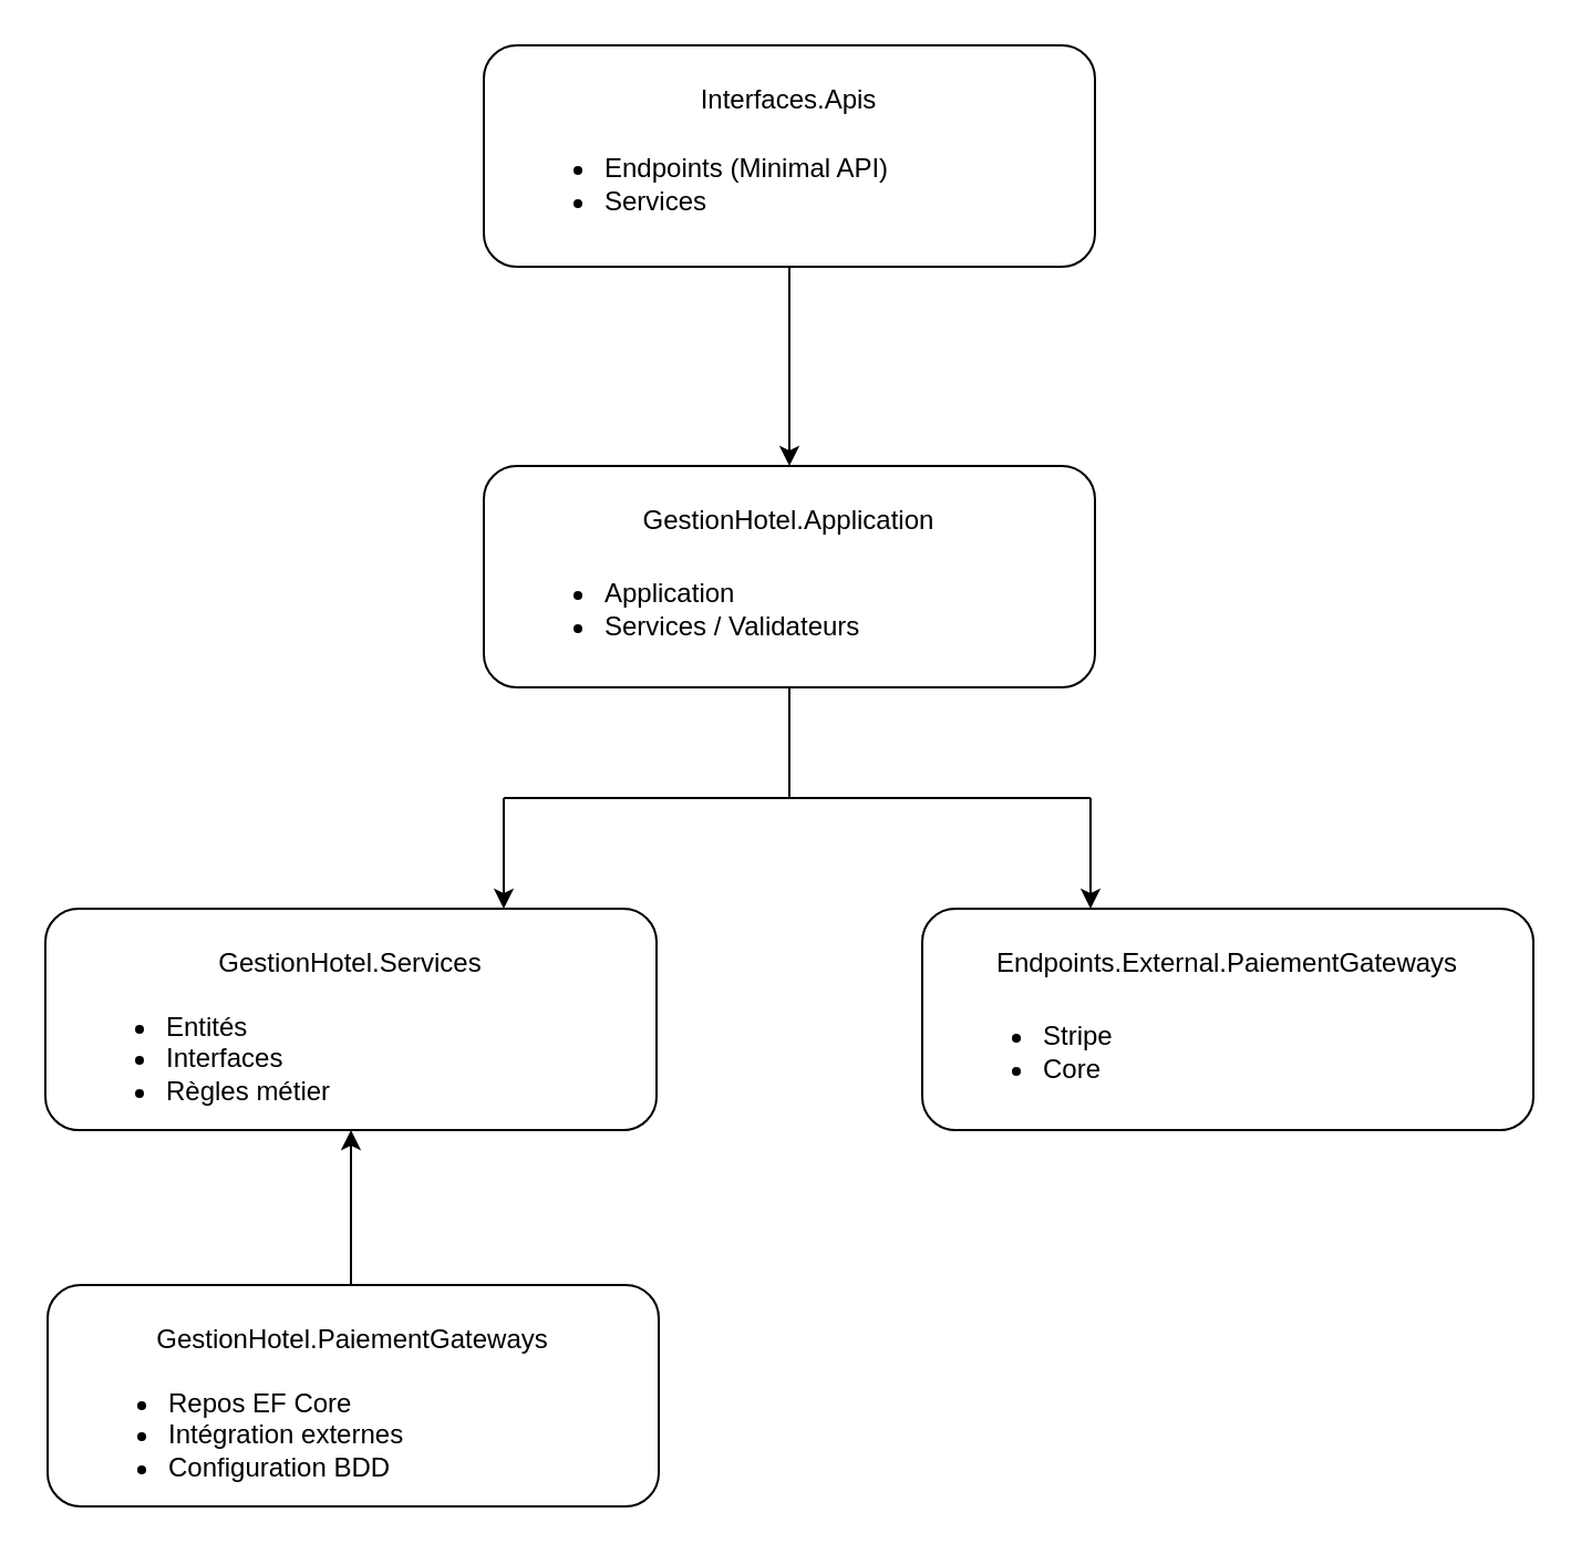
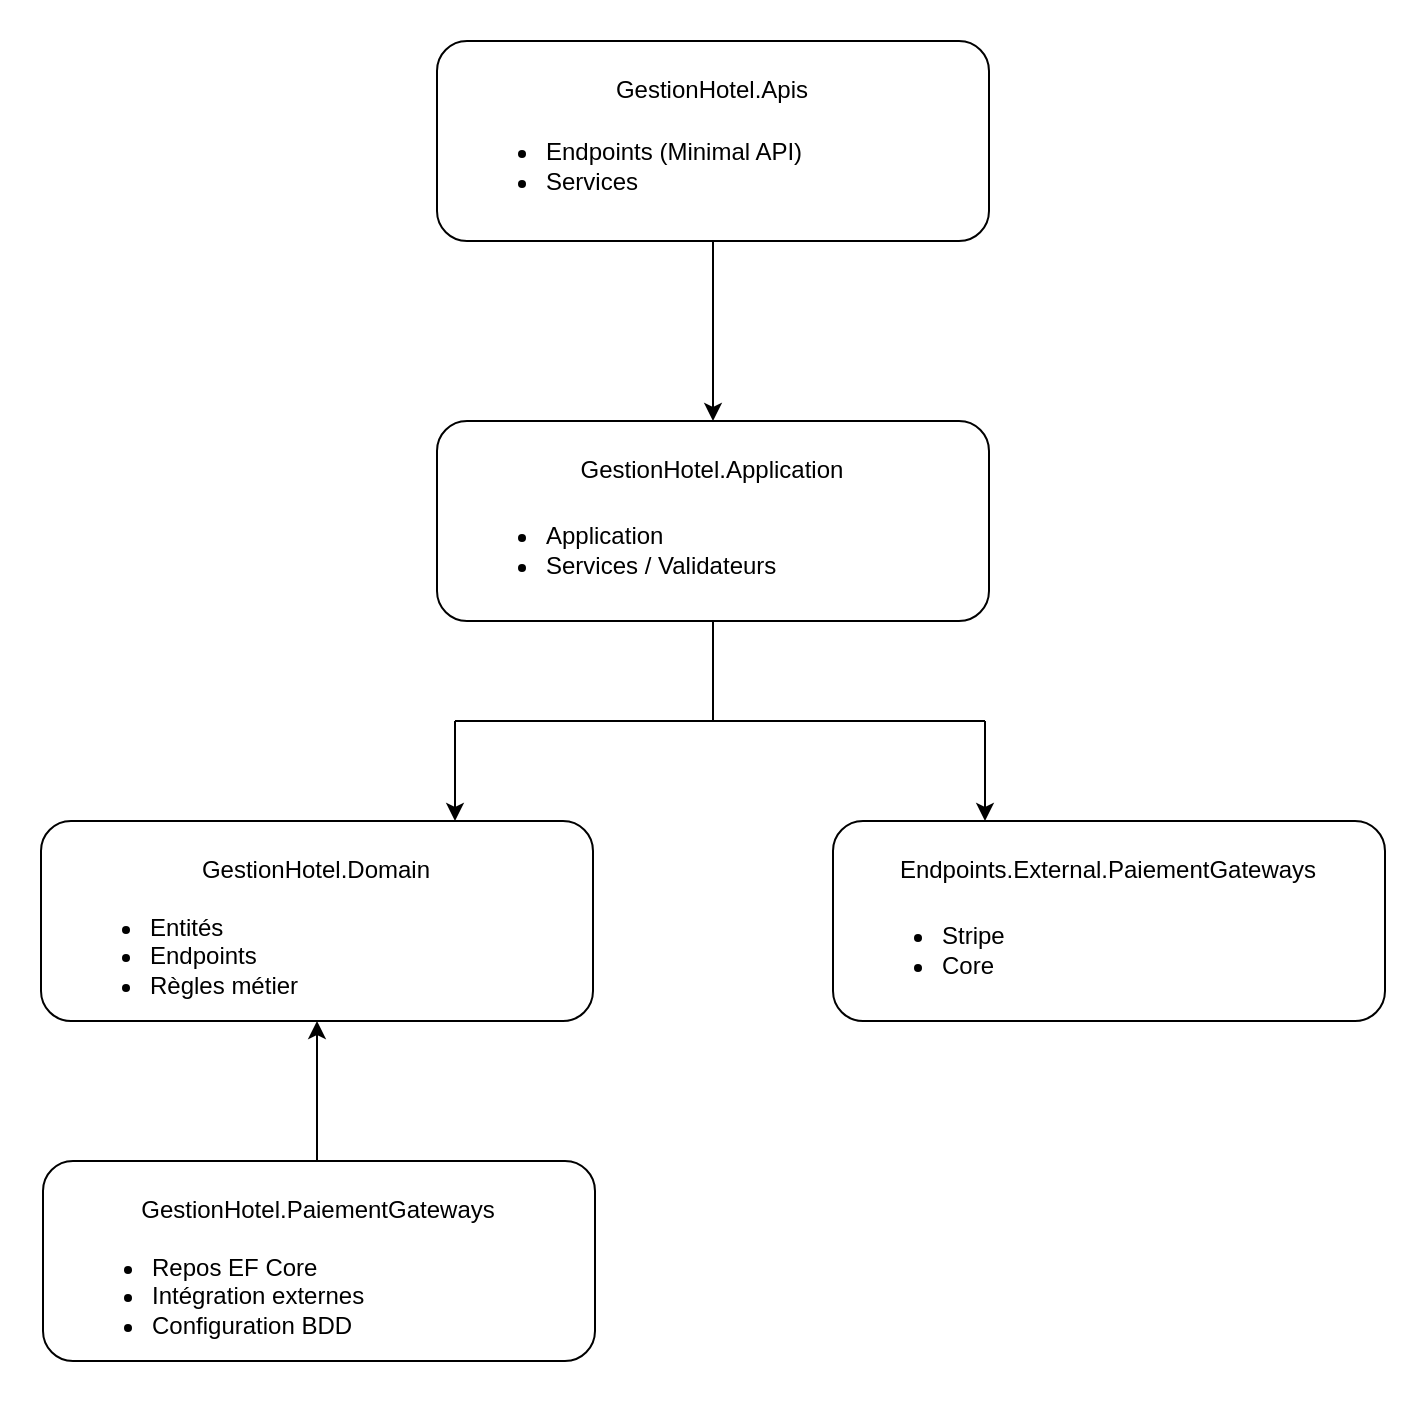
  <mxCell id="0" />
  <mxCell id="1" parent="0" />
  <mxCell id="2" value="" style="rounded=1;whiteSpace=wrap;html=1;" vertex="1" parent="1"><mxGeometry x="218" y="20" width="276" height="100" as="geometry" /></mxCell>
  <mxCell id="3" value="&lt;ul&gt;&lt;li&gt;&lt;span style=&quot;background-color: transparent; color: light-dark(rgb(0, 0, 0), rgb(255, 255, 255));&quot;&gt;Endpoints (Minimal API)&lt;/span&gt;&lt;/li&gt;&lt;li&gt;Services&lt;/li&gt;&lt;/ul&gt;" style="text;strokeColor=none;fillColor=none;html=1;whiteSpace=wrap;verticalAlign=middle;overflow=hidden;" vertex="1" parent="1"><mxGeometry x="231" y="50" width="250" height="65" as="geometry" /></mxCell>
- <mxCell id="4" value="Interfaces.Apis" style="text;strokeColor=none;align=center;fillColor=none;html=1;verticalAlign=middle;whiteSpace=wrap;rounded=0;" vertex="1" parent="1"><mxGeometry x="296" y="30" width="120" height="30" as="geometry" /></mxCell>
+ <mxCell id="4" value="GestionHotel.Apis" style="text;strokeColor=none;align=center;fillColor=none;html=1;verticalAlign=middle;whiteSpace=wrap;rounded=0;" vertex="1" parent="1"><mxGeometry x="296" y="30" width="120" height="30" as="geometry" /></mxCell>
  <mxCell id="5" value="" style="endArrow=classic;html=1;rounded=0;entryX=0.5;entryY=0;entryDx=0;entryDy=0;exitX=0.5;exitY=1;exitDx=0;exitDy=0;" edge="1" parent="1" source="2" target="6"><mxGeometry width="50" height="50" relative="1" as="geometry"><mxPoint x="342" y="150" as="sourcePoint" /><mxPoint x="372" y="190" as="targetPoint" /></mxGeometry></mxCell>
  <mxCell id="6" value="" style="rounded=1;whiteSpace=wrap;html=1;" vertex="1" parent="1"><mxGeometry x="218" y="210" width="276" height="100" as="geometry" /></mxCell>
  <mxCell id="7" value="&lt;ul&gt;&lt;li&gt;&lt;span style=&quot;background-color: transparent; color: light-dark(rgb(0, 0, 0), rgb(255, 255, 255));&quot;&gt;Application&lt;/span&gt;&lt;/li&gt;&lt;li&gt;&lt;span style=&quot;background-color: transparent; color: light-dark(rgb(0, 0, 0), rgb(255, 255, 255));&quot;&gt;Services / Validateurs&lt;/span&gt;&lt;/li&gt;&lt;/ul&gt;" style="text;strokeColor=none;fillColor=none;html=1;whiteSpace=wrap;verticalAlign=middle;overflow=hidden;" vertex="1" parent="1"><mxGeometry x="231" y="242" width="250" height="65" as="geometry" /></mxCell>
  <mxCell id="8" value="GestionHotel.Application" style="text;strokeColor=none;align=center;fillColor=none;html=1;verticalAlign=middle;whiteSpace=wrap;rounded=0;" vertex="1" parent="1"><mxGeometry x="219" y="220" width="274" height="30" as="geometry" /></mxCell>
  <mxCell id="9" value="" style="rounded=1;whiteSpace=wrap;html=1;" vertex="1" parent="1"><mxGeometry x="20" y="410" width="276" height="100" as="geometry" /></mxCell>
- <mxCell id="10" value="&lt;ul&gt;&lt;li&gt;&lt;span style=&quot;background-color: transparent; color: light-dark(rgb(0, 0, 0), rgb(255, 255, 255));&quot;&gt;Entités&lt;/span&gt;&lt;/li&gt;&lt;li&gt;Interfaces&lt;/li&gt;&lt;li&gt;Règles métier&lt;/li&gt;&lt;/ul&gt;" style="text;strokeColor=none;fillColor=none;html=1;whiteSpace=wrap;verticalAlign=middle;overflow=hidden;" vertex="1" parent="1"><mxGeometry x="33" y="442" width="250" height="65" as="geometry" /></mxCell>
- <mxCell id="11" value="GestionHotel.Services" style="text;strokeColor=none;align=center;fillColor=none;html=1;verticalAlign=middle;whiteSpace=wrap;rounded=0;" vertex="1" parent="1"><mxGeometry x="21" y="420" width="274" height="30" as="geometry" /></mxCell>
+ <mxCell id="10" value="&lt;ul&gt;&lt;li&gt;&lt;span style=&quot;background-color: transparent; color: light-dark(rgb(0, 0, 0), rgb(255, 255, 255));&quot;&gt;Entités&lt;/span&gt;&lt;/li&gt;&lt;li&gt;Endpoints&lt;/li&gt;&lt;li&gt;Règles métier&lt;/li&gt;&lt;/ul&gt;" style="text;strokeColor=none;fillColor=none;html=1;whiteSpace=wrap;verticalAlign=middle;overflow=hidden;" vertex="1" parent="1"><mxGeometry x="33" y="442" width="250" height="65" as="geometry" /></mxCell>
+ <mxCell id="11" value="GestionHotel.Domain" style="text;strokeColor=none;align=center;fillColor=none;html=1;verticalAlign=middle;whiteSpace=wrap;rounded=0;" vertex="1" parent="1"><mxGeometry x="21" y="420" width="274" height="30" as="geometry" /></mxCell>
  <mxCell id="12" value="" style="rounded=1;whiteSpace=wrap;html=1;" vertex="1" parent="1"><mxGeometry x="416" y="410" width="276" height="100" as="geometry" /></mxCell>
  <mxCell id="13" value="&lt;ul&gt;&lt;li&gt;&lt;span style=&quot;background-color: transparent; color: light-dark(rgb(0, 0, 0), rgb(255, 255, 255));&quot;&gt;Stripe&lt;/span&gt;&lt;/li&gt;&lt;li&gt;Core&lt;/li&gt;&lt;/ul&gt;" style="text;strokeColor=none;fillColor=none;html=1;whiteSpace=wrap;verticalAlign=middle;overflow=hidden;" vertex="1" parent="1"><mxGeometry x="429" y="442" width="250" height="65" as="geometry" /></mxCell>
  <mxCell id="14" value="Endpoints.External.PaiementGateways" style="text;strokeColor=none;align=center;fillColor=none;html=1;verticalAlign=middle;whiteSpace=wrap;rounded=0;" vertex="1" parent="1"><mxGeometry x="417" y="420" width="274" height="30" as="geometry" /></mxCell>
  <mxCell id="15" value="" style="endArrow=none;html=1;rounded=0;entryX=0.5;entryY=1;entryDx=0;entryDy=0;" edge="1" parent="1" target="6"><mxGeometry width="50" height="50" relative="1" as="geometry"><mxPoint x="356" y="360" as="sourcePoint" /><mxPoint x="352" y="360" as="targetPoint" /></mxGeometry></mxCell>
  <mxCell id="16" value="" style="endArrow=none;html=1;rounded=0;" edge="1" parent="1"><mxGeometry width="50" height="50" relative="1" as="geometry"><mxPoint x="492" y="360" as="sourcePoint" /><mxPoint x="227" y="360" as="targetPoint" /></mxGeometry></mxCell>
  <mxCell id="17" value="" style="endArrow=classic;html=1;rounded=0;entryX=0.75;entryY=0;entryDx=0;entryDy=0;" edge="1" parent="1" target="9"><mxGeometry width="50" height="50" relative="1" as="geometry"><mxPoint x="227" y="360" as="sourcePoint" /><mxPoint x="232" y="350" as="targetPoint" /></mxGeometry></mxCell>
  <mxCell id="18" value="" style="endArrow=classic;html=1;rounded=0;entryX=0.25;entryY=0;entryDx=0;entryDy=0;" edge="1" parent="1"><mxGeometry width="50" height="50" relative="1" as="geometry"><mxPoint x="492" y="360" as="sourcePoint" /><mxPoint x="492" y="410" as="targetPoint" /></mxGeometry></mxCell>
  <mxCell id="19" value="" style="endArrow=classic;html=1;rounded=0;entryX=0.5;entryY=1;entryDx=0;entryDy=0;" edge="1" parent="1" target="9"><mxGeometry width="50" height="50" relative="1" as="geometry"><mxPoint x="158" y="580" as="sourcePoint" /><mxPoint x="102" y="720" as="targetPoint" /></mxGeometry></mxCell>
  <mxCell id="20" value="" style="rounded=1;whiteSpace=wrap;html=1;" vertex="1" parent="1"><mxGeometry x="21" y="580" width="276" height="100" as="geometry" /></mxCell>
  <mxCell id="21" value="&lt;ul&gt;&lt;li&gt;&lt;span style=&quot;background-color: transparent; color: light-dark(rgb(0, 0, 0), rgb(255, 255, 255));&quot;&gt;Repos EF Core&lt;/span&gt;&lt;/li&gt;&lt;li&gt;Intégration externes&lt;/li&gt;&lt;li&gt;Configuration BDD&lt;/li&gt;&lt;/ul&gt;" style="text;strokeColor=none;fillColor=none;html=1;whiteSpace=wrap;verticalAlign=middle;overflow=hidden;" vertex="1" parent="1"><mxGeometry x="34" y="612" width="250" height="65" as="geometry" /></mxCell>
  <mxCell id="22" value="GestionHotel.PaiementGateways" style="text;strokeColor=none;align=center;fillColor=none;html=1;verticalAlign=middle;whiteSpace=wrap;rounded=0;" vertex="1" parent="1"><mxGeometry x="22" y="590" width="274" height="30" as="geometry" /></mxCell>
